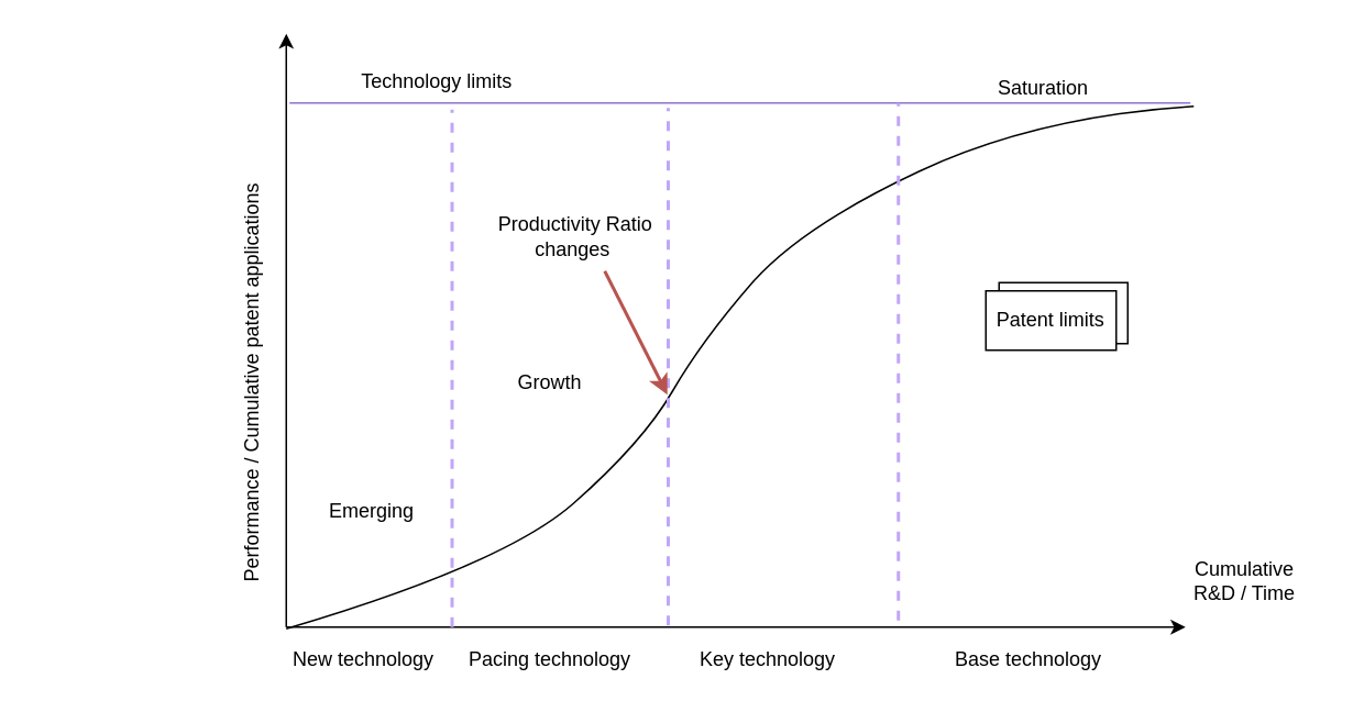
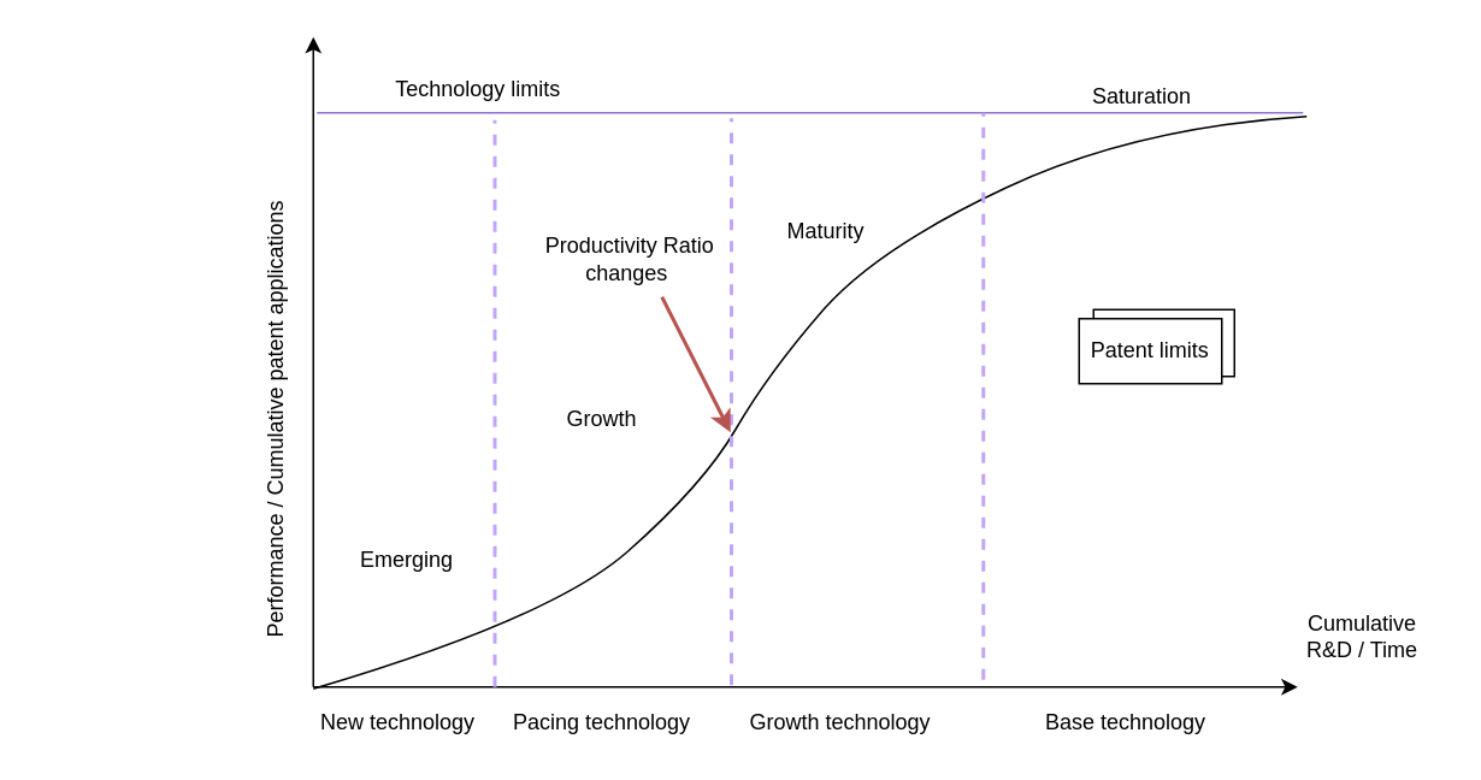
  <mxCell id="0" />
  <mxCell id="1" parent="0" />
  <mxCell id="2" value="" style="rounded=0;whiteSpace=wrap;html=1;" vertex="1" parent="1"><mxGeometry x="605" y="171" width="78" height="37" as="geometry" /></mxCell>
  <mxCell id="3" value="" style="endArrow=classic;html=1;" edge="1" parent="1"><mxGeometry width="50" height="50" relative="1" as="geometry"><mxPoint x="173" y="380" as="sourcePoint" /><mxPoint x="173" y="20" as="targetPoint" /></mxGeometry></mxCell>
  <mxCell id="4" value="" style="endArrow=classic;html=1;" edge="1" parent="1"><mxGeometry width="50" height="50" relative="1" as="geometry"><mxPoint x="173" y="380" as="sourcePoint" /><mxPoint x="718" y="380" as="targetPoint" /></mxGeometry></mxCell>
  <mxCell id="5" value="" style="curved=1;endArrow=none;html=1;endFill=0;" edge="1" parent="1"><mxGeometry width="50" height="50" relative="1" as="geometry"><mxPoint x="173" y="381" as="sourcePoint" /><mxPoint x="723" y="64" as="targetPoint" /><Array as="points"><mxPoint x="305" y="342" /><mxPoint x="389" y="268" /><mxPoint x="425" y="206" /><mxPoint x="485" y="137" /><mxPoint x="628" y="70" /></Array></mxGeometry></mxCell>
  <mxCell id="6" value="" style="endArrow=none;html=1;fillColor=#e1d5e7;strokeColor=#8F74CF;" edge="1" parent="1"><mxGeometry width="50" height="50" relative="1" as="geometry"><mxPoint x="175" y="62" as="sourcePoint" /><mxPoint x="721" y="62" as="targetPoint" /></mxGeometry></mxCell>
  <mxCell id="7" value="Technology limits" style="text;html=1;resizable=0;points=[];align=center;verticalAlign=middle;labelBackgroundColor=#ffffff;fontStyle=0" vertex="1" connectable="0" parent="6"><mxGeometry x="-0.297" y="-2" relative="1" as="geometry"><mxPoint x="-104" y="-16" as="offset" /></mxGeometry></mxCell>
  <mxCell id="8" value="" style="endArrow=none;dashed=1;html=1;strokeWidth=2;rounded=1;strokeColor=#C1A6F7;" edge="1" parent="1"><mxGeometry width="50" height="50" relative="1" as="geometry"><mxPoint x="273.5" y="380" as="sourcePoint" /><mxPoint x="273.5" y="66" as="targetPoint" /></mxGeometry></mxCell>
  <mxCell id="9" value="" style="endArrow=none;dashed=1;html=1;strokeWidth=2;rounded=1;fillColor=#e1d5e7;strokeColor=#C1A6F7;" edge="1" parent="1"><mxGeometry width="50" height="50" relative="1" as="geometry"><mxPoint x="404.5" y="379" as="sourcePoint" /><mxPoint x="404.5" y="65" as="targetPoint" /></mxGeometry></mxCell>
  <mxCell id="10" value="New technology" style="text;html=1;strokeColor=none;fillColor=none;align=center;verticalAlign=middle;whiteSpace=wrap;rounded=0;" vertex="1" parent="1"><mxGeometry x="171" y="390" width="98" height="20" as="geometry" /></mxCell>
  <mxCell id="11" value="Pacing technology" style="text;html=1;strokeColor=none;fillColor=none;align=center;verticalAlign=middle;whiteSpace=wrap;rounded=0;" vertex="1" parent="1"><mxGeometry x="261" y="390" width="144" height="20" as="geometry" /></mxCell>
  <mxCell id="12" value="" style="endArrow=none;dashed=1;html=1;strokeWidth=2;rounded=1;fillColor=#e1d5e7;strokeColor=#C1A6F7;" edge="1" parent="1"><mxGeometry width="50" height="50" relative="1" as="geometry"><mxPoint x="544" y="376" as="sourcePoint" /><mxPoint x="544" y="62" as="targetPoint" /></mxGeometry></mxCell>
- <mxCell id="13" value="Key technology" style="text;html=1;strokeColor=none;fillColor=none;align=center;verticalAlign=middle;whiteSpace=wrap;rounded=0;" vertex="1" parent="1"><mxGeometry x="393" y="390" width="144" height="20" as="geometry" /></mxCell>
+ <mxCell id="13" value="Growth technology" style="text;html=1;strokeColor=none;fillColor=none;align=center;verticalAlign=middle;whiteSpace=wrap;rounded=0;" vertex="1" parent="1"><mxGeometry x="393" y="390" width="144" height="20" as="geometry" /></mxCell>
  <mxCell id="14" value="Base technology" style="text;html=1;strokeColor=none;fillColor=none;align=center;verticalAlign=middle;whiteSpace=wrap;rounded=0;" vertex="1" parent="1"><mxGeometry x="551" y="390" width="144" height="20" as="geometry" /></mxCell>
  <mxCell id="15" value="Cumulative R&amp;amp;D / Time" style="text;html=1;strokeColor=none;fillColor=none;align=center;verticalAlign=middle;whiteSpace=wrap;rounded=0;" vertex="1" parent="1"><mxGeometry x="710" y="342" width="88" height="20" as="geometry" /></mxCell>
  <mxCell id="16" value="Emerging" style="text;html=1;strokeColor=none;fillColor=none;align=center;verticalAlign=middle;whiteSpace=wrap;rounded=0;" vertex="1" parent="1"><mxGeometry x="205" y="300" width="40" height="20" as="geometry" /></mxCell>
  <mxCell id="17" value="Growth" style="text;html=1;strokeColor=none;fillColor=none;align=center;verticalAlign=middle;whiteSpace=wrap;rounded=0;" vertex="1" parent="1"><mxGeometry x="313" y="222" width="40" height="20" as="geometry" /></mxCell>
+ <mxCell id="18" value="Maturity" style="text;html=1;strokeColor=none;fillColor=none;align=center;verticalAlign=middle;whiteSpace=wrap;rounded=0;" vertex="1" parent="1"><mxGeometry x="437" y="118" width="40" height="20" as="geometry" /></mxCell>
  <mxCell id="19" value="Saturation" style="text;html=1;strokeColor=none;fillColor=none;align=center;verticalAlign=middle;whiteSpace=wrap;rounded=0;" vertex="1" parent="1"><mxGeometry x="612" y="43" width="40" height="20" as="geometry" /></mxCell>
  <mxCell id="20" value="Performance / Cumulative patent applications" style="text;html=1;strokeColor=none;fillColor=none;align=center;verticalAlign=middle;whiteSpace=wrap;rounded=0;rotation=-90;" vertex="1" parent="1"><mxGeometry x="20" y="222" width="265" height="20" as="geometry" /></mxCell>
  <mxCell id="21" value="Productivity Ratio changes&amp;nbsp;" style="text;html=1;strokeColor=none;fillColor=none;align=center;verticalAlign=middle;whiteSpace=wrap;rounded=0;" vertex="1" parent="1"><mxGeometry x="299" y="133" width="99" height="20" as="geometry" /></mxCell>
  <mxCell id="22" value="" style="endArrow=classic;html=1;strokeColor=#b85450;strokeWidth=2;fillColor=#f8cecc;" edge="1" parent="1"><mxGeometry width="50" height="50" relative="1" as="geometry"><mxPoint x="366" y="164" as="sourcePoint" /><mxPoint x="404" y="239" as="targetPoint" /></mxGeometry></mxCell>
  <mxCell id="23" value="Patent limits" style="rounded=0;whiteSpace=wrap;html=1;" vertex="1" parent="1"><mxGeometry x="597" y="176" width="79" height="36" as="geometry" /></mxCell>
